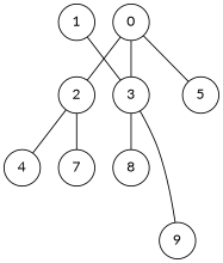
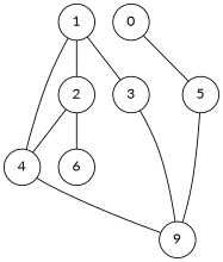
  graph {
    fontname=Lato
    node [fontname=Lato shape=circle]
    edge [fontname=Lato]
    0
    2
    3
    5
    4
-   7
-   8
+   7 [label=6]
    9
    1
-   0 -- 2
-   0 -- 3
+   1 -- 2
    0 -- 5
    2 -- 4
    2 -- 7
-   3 -- 8
    3 -- 9
+   5 -- 9
+   4 -- 9
    1 -- 3
+   1 -- 4
  }
